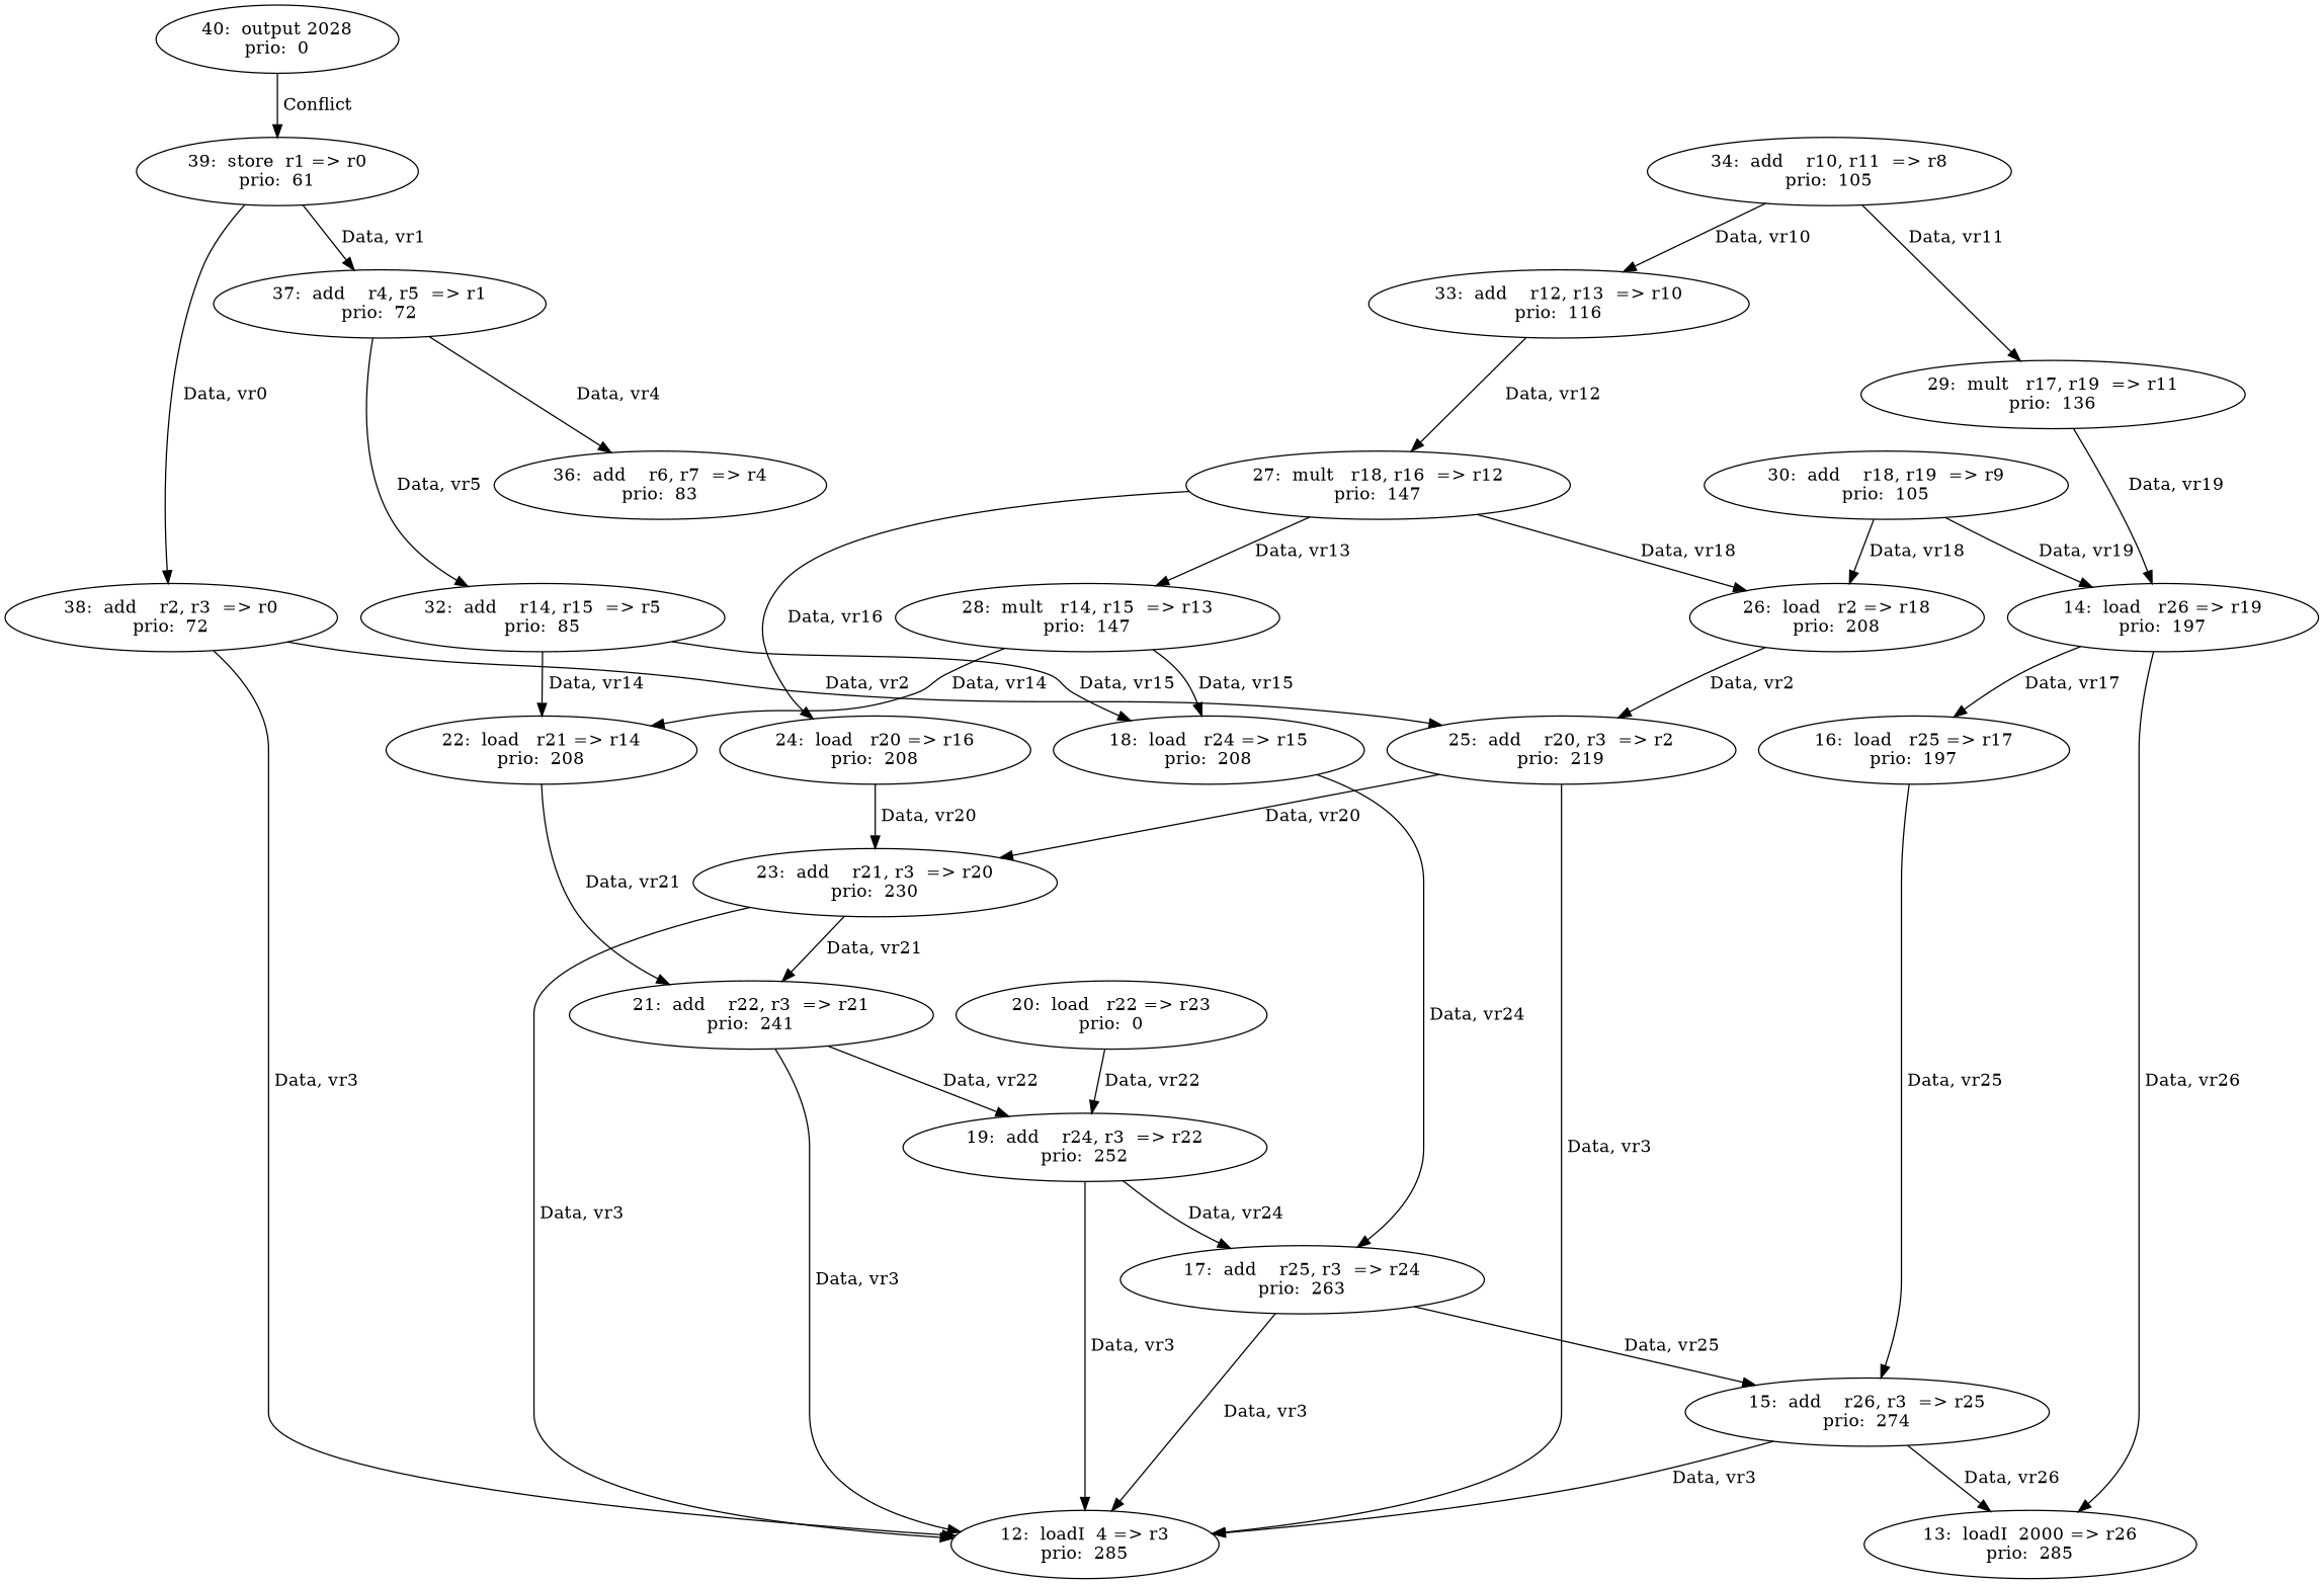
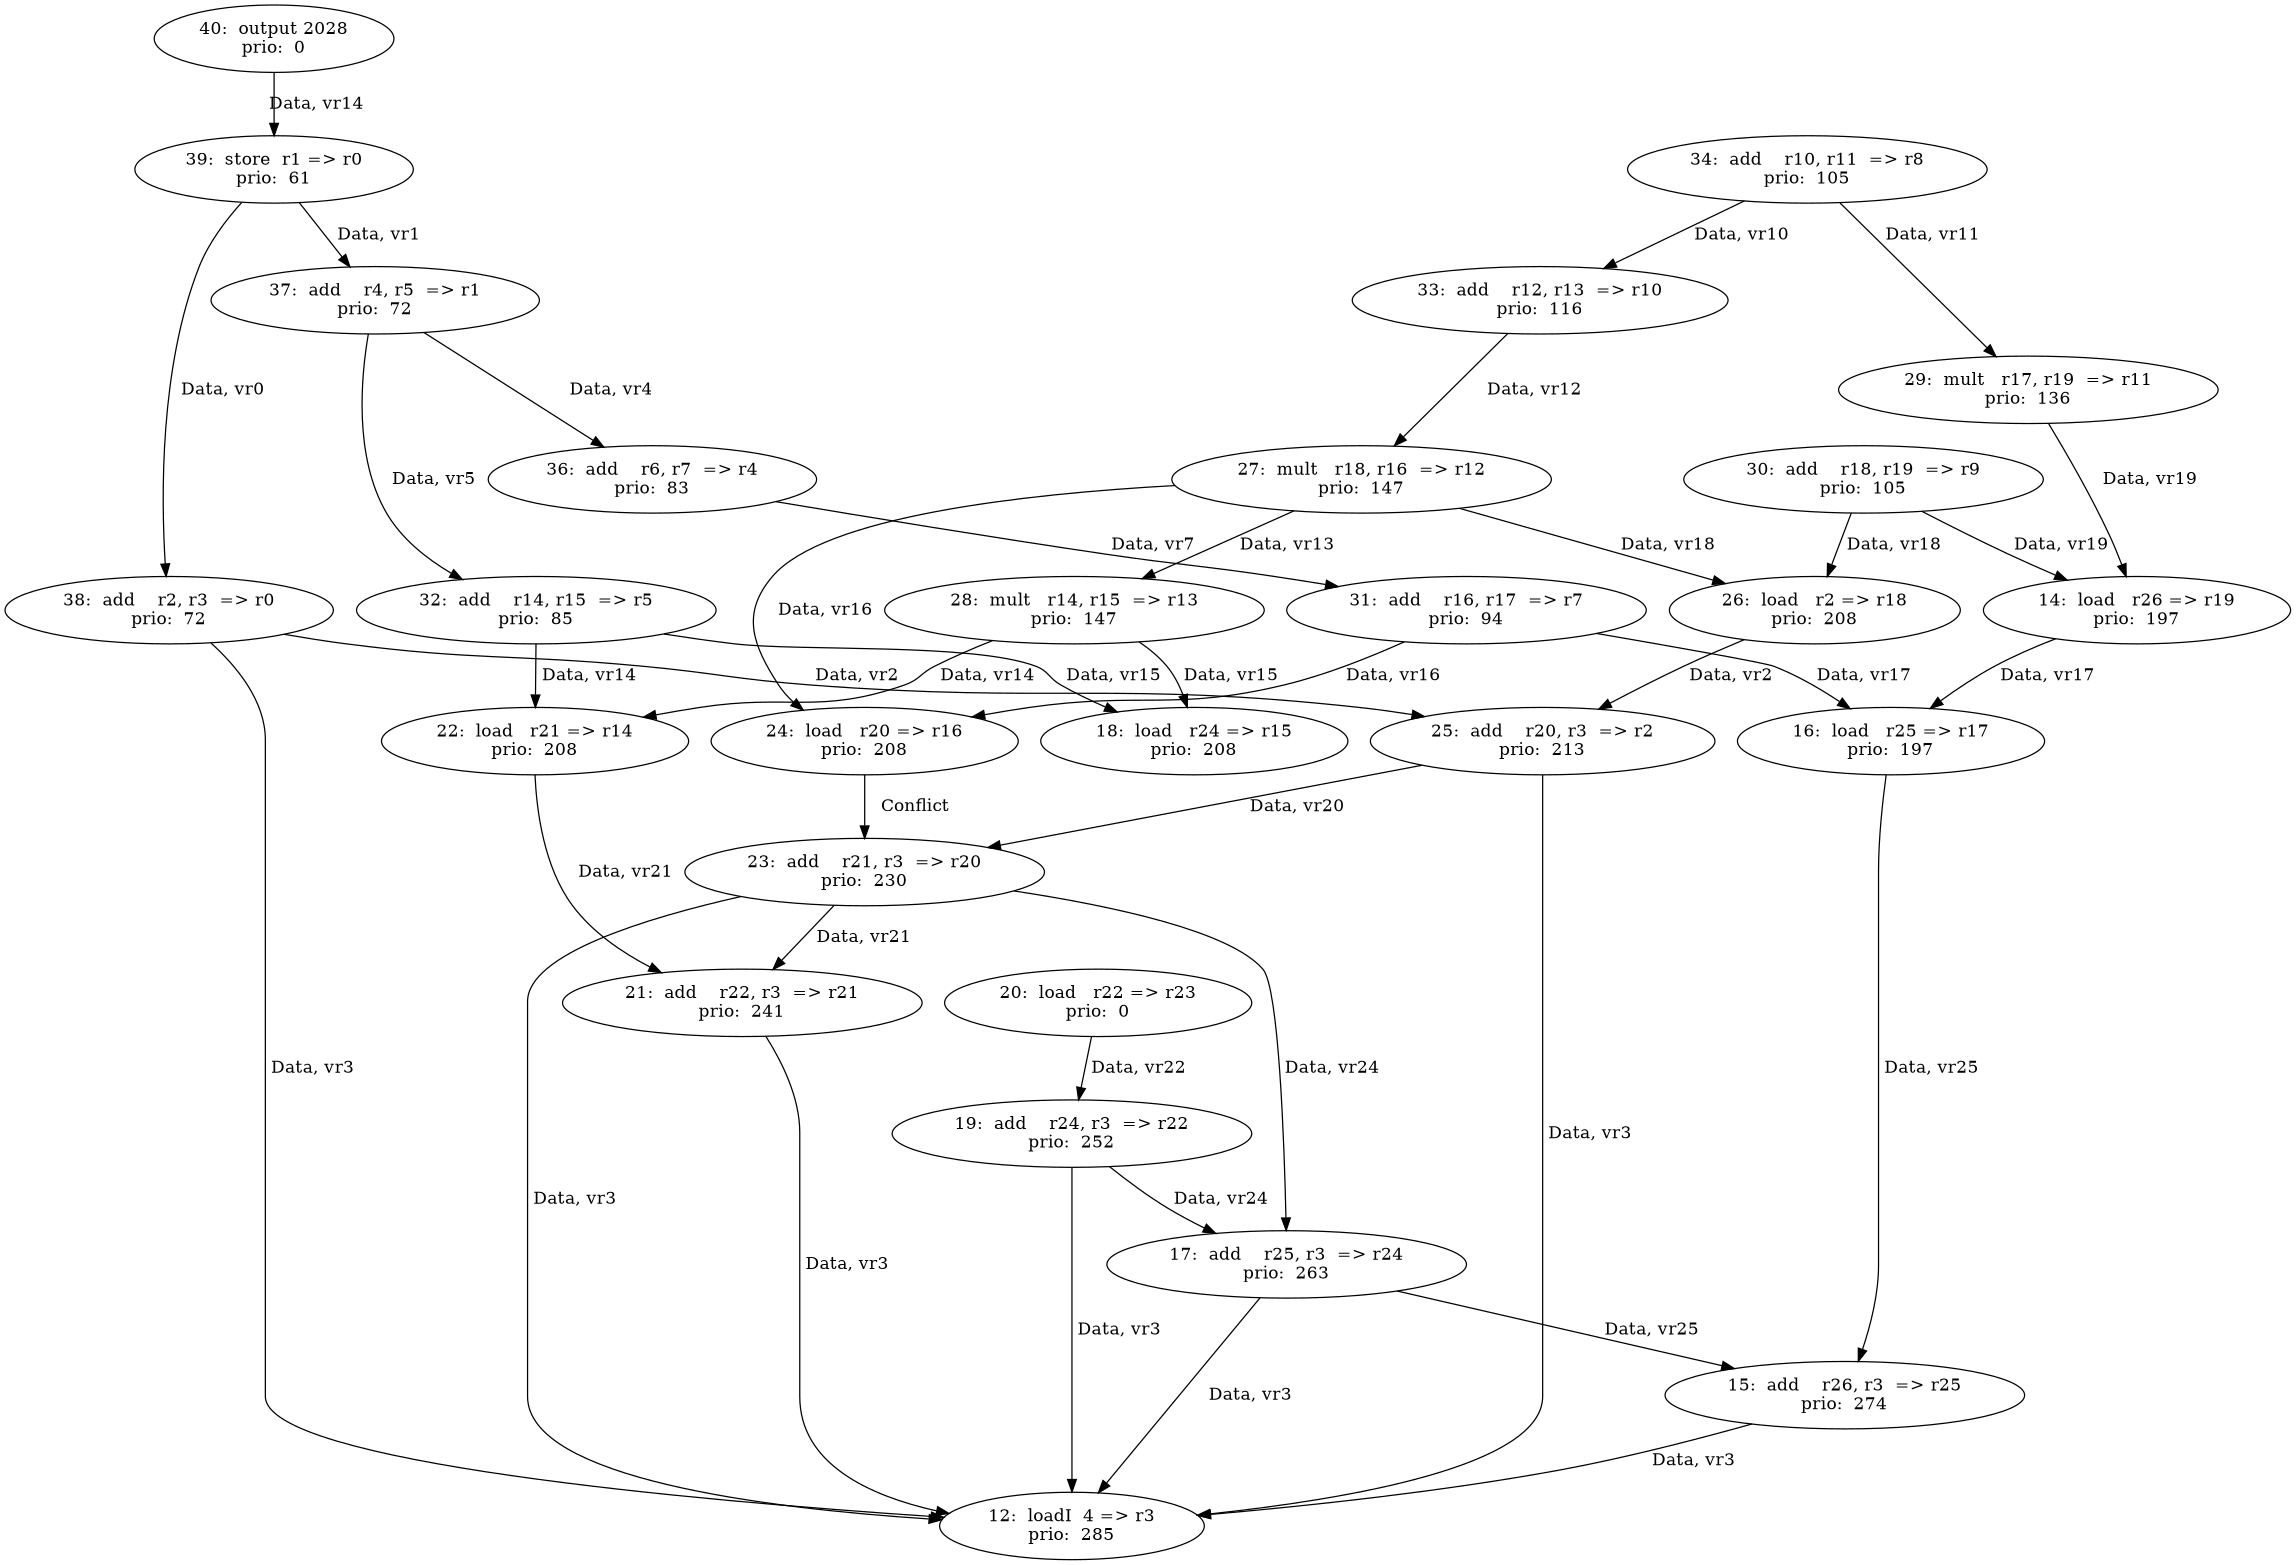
  digraph {
    n1 [label="12:  loadI  4 => r3\nprio:  285"]
-   n2 [label="13:  loadI  2000 => r26\nprio:  285"]
    n3 [label="14:  load   r26 => r19\nprio:  197"]
    n4 [label="16:  load   r25 => r17\nprio:  197"]
    n5 [label="15:  add    r26, r3  => r25\nprio:  274"]
    n6 [label="17:  add    r25, r3  => r24\nprio:  263"]
    n7 [label="18:  load   r24 => r15\nprio:  208"]
    n8 [label="19:  add    r24, r3  => r22\nprio:  252"]
    n9 [label="20:  load   r22 => r23\nprio:  0"]
    n10 [label="21:  add    r22, r3  => r21\nprio:  241"]
    n11 [label="22:  load   r21 => r14\nprio:  208"]
    n12 [label="23:  add    r21, r3  => r20\nprio:  230"]
    n13 [label="24:  load   r20 => r16\nprio:  208"]
-   n14 [label="25:  add    r20, r3  => r2\nprio:  219"]
+   n14 [label="25:  add    r20, r3  => r2\nprio:  213"]
    n15 [label="26:  load   r2 => r18\nprio:  208"]
    n16 [label="27:  mult   r18, r16  => r12\nprio:  147"]
    n17 [label="28:  mult   r14, r15  => r13\nprio:  147"]
    n18 [label="29:  mult   r17, r19  => r11\nprio:  136"]
    n19 [label="30:  add    r18, r19  => r9\nprio:  105"]
+   n20 [label="31:  add    r16, r17  => r7\nprio:  94"]
    n21 [label="32:  add    r14, r15  => r5\nprio:  85"]
    n22 [label="33:  add    r12, r13  => r10\nprio:  116"]
    n23 [label="34:  add    r10, r11  => r8\nprio:  105"]
    n24 [label="36:  add    r6, r7  => r4\nprio:  83"]
    n25 [label="37:  add    r4, r5  => r1\nprio:  72"]
    n26 [label="38:  add    r2, r3  => r0\nprio:  72"]
    n27 [label="39:  store  r1 => r0\nprio:  61"]
    n28 [label="40:  output 2028\nprio:  0"]
-   n3 -> n2 [label=" Data, vr26"]
    n3 -> n4 [label=" Data, vr17"]
    n4 -> n5 [label=" Data, vr25"]
    n5 -> n1 [label=" Data, vr3"]
-   n5 -> n2 [label=" Data, vr26"]
    n6 -> n1 [label=" Data, vr3"]
    n6 -> n5 [label=" Data, vr25"]
-   n7 -> n6 [label=" Data, vr24"]
+   n12 -> n6 [label=" Data, vr24"]
    n8 -> n1 [label=" Data, vr3"]
    n8 -> n6 [label=" Data, vr24"]
    n9 -> n8 [label=" Data, vr22"]
    n10 -> n1 [label=" Data, vr3"]
-   n10 -> n8 [label=" Data, vr22"]
    n11 -> n10 [label=" Data, vr21"]
    n12 -> n1 [label=" Data, vr3"]
    n12 -> n10 [label=" Data, vr21"]
-   n13 -> n12 [label=" Data, vr20"]
+   n13 -> n12 [label=" Conflict "]
    n14 -> n1 [label=" Data, vr3"]
    n14 -> n12 [label=" Data, vr20"]
    n15 -> n14 [label=" Data, vr2"]
    n16 -> n13 [label=" Data, vr16"]
    n16 -> n15 [label=" Data, vr18"]
    n16 -> n17 [label=" Data, vr13"]
    n17 -> n7 [label=" Data, vr15"]
    n17 -> n11 [label=" Data, vr14"]
    n18 -> n3 [label=" Data, vr19"]
    n19 -> n3 [label=" Data, vr19"]
    n19 -> n15 [label=" Data, vr18"]
+   n20 -> n4 [label=" Data, vr17"]
+   n20 -> n13 [label=" Data, vr16"]
    n21 -> n7 [label=" Data, vr15"]
    n21 -> n11 [label=" Data, vr14"]
    n22 -> n16 [label=" Data, vr12"]
    n23 -> n18 [label=" Data, vr11"]
    n23 -> n22 [label=" Data, vr10"]
+   n24 -> n20 [label=" Data, vr7"]
    n25 -> n21 [label=" Data, vr5"]
    n25 -> n24 [label=" Data, vr4"]
    n26 -> n1 [label=" Data, vr3"]
    n26 -> n14 [label=" Data, vr2"]
    n27 -> n25 [label=" Data, vr1"]
    n27 -> n26 [label=" Data, vr0"]
-   n28 -> n27 [label=" Conflict "]
+   n28 -> n27 [label=" Data, vr14"]
  }
